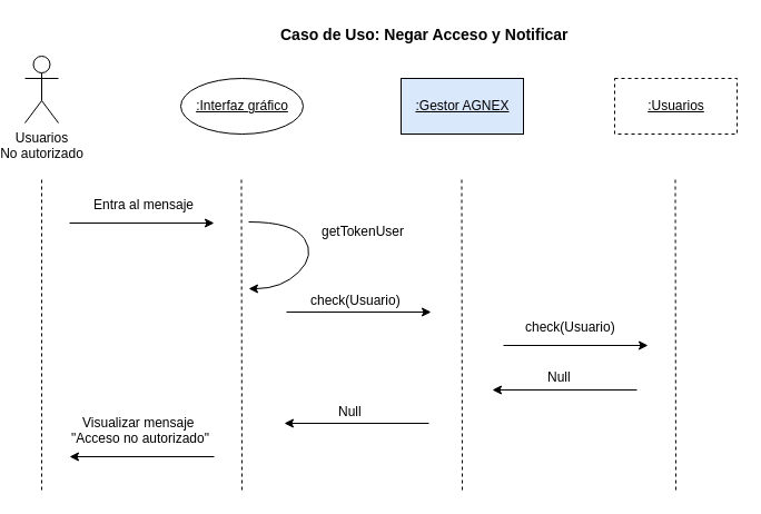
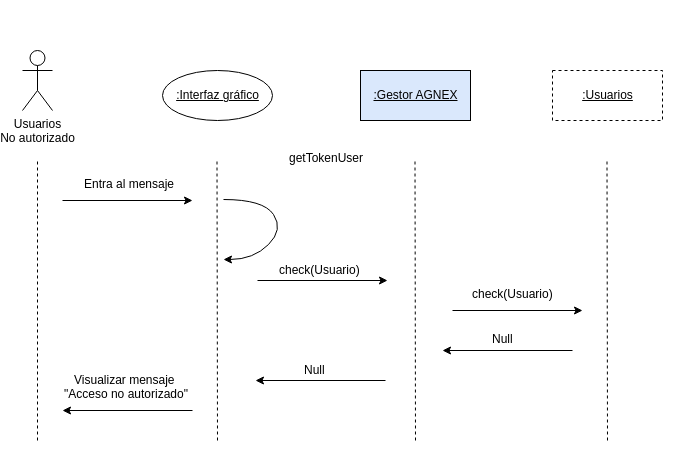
  <mxCell id="0" />
  <mxCell id="1" parent="0" />
  <mxCell id="2" value="Usuarios&lt;br&gt;No autorizado&lt;br&gt;" style="shape=umlActor;verticalLabelPosition=bottom;labelBackgroundColor=#ffffff;verticalAlign=top;html=1;outlineConnect=0;" vertex="1" parent="1"><mxGeometry x="20" y="50" width="30" height="60" as="geometry" /></mxCell>
  <mxCell id="3" value="" style="endArrow=none;dashed=1;html=1;" edge="1" parent="1"><mxGeometry width="50" height="50" relative="1" as="geometry"><mxPoint x="35" y="440" as="sourcePoint" /><mxPoint x="35" y="160" as="targetPoint" /></mxGeometry></mxCell>
  <mxCell id="4" value="&lt;u&gt;:Gestor AGNEX&lt;/u&gt;" style="html=1;fillColor=#dae8fc;" vertex="1" parent="1"><mxGeometry x="358" y="70" width="110" height="50" as="geometry" /></mxCell>
  <mxCell id="5" value="&lt;u&gt;:Usuarios&lt;/u&gt;" style="html=1;dashed=1;" vertex="1" parent="1"><mxGeometry x="550" y="70" width="110" height="50" as="geometry" /></mxCell>
  <mxCell id="6" value="" style="endArrow=none;dashed=1;html=1;" edge="1" parent="1"><mxGeometry width="50" height="50" relative="1" as="geometry"><mxPoint x="413" y="440" as="sourcePoint" /><mxPoint x="412.5" y="160" as="targetPoint" /></mxGeometry></mxCell>
  <mxCell id="7" value="" style="endArrow=none;dashed=1;html=1;" edge="1" parent="1"><mxGeometry width="50" height="50" relative="1" as="geometry"><mxPoint x="605" y="440" as="sourcePoint" /><mxPoint x="604.5" y="160" as="targetPoint" /></mxGeometry></mxCell>
  <mxCell id="8" value="&lt;u&gt;:Interfaz gráfico&lt;/u&gt;" style="ellipse;html=1;" vertex="1" parent="1"><mxGeometry x="160" y="70" width="110" height="50" as="geometry" /></mxCell>
  <mxCell id="9" value="" style="endArrow=none;dashed=1;html=1;" edge="1" parent="1"><mxGeometry width="50" height="50" relative="1" as="geometry"><mxPoint x="215" y="440" as="sourcePoint" /><mxPoint x="214.5" y="160" as="targetPoint" /></mxGeometry></mxCell>
  <mxCell id="10" value="" style="endArrow=classic;html=1;" edge="1" parent="1"><mxGeometry width="50" height="50" relative="1" as="geometry"><mxPoint x="60" y="200" as="sourcePoint" /><mxPoint x="190" y="200" as="targetPoint" /></mxGeometry></mxCell>
  <mxCell id="11" value="" style="endArrow=classic;html=1;" edge="1" parent="1"><mxGeometry width="50" height="50" relative="1" as="geometry"><mxPoint x="255" y="280" as="sourcePoint" /><mxPoint x="385" y="280" as="targetPoint" /></mxGeometry></mxCell>
  <mxCell id="12" value="" style="endArrow=classic;html=1;" edge="1" parent="1"><mxGeometry width="50" height="50" relative="1" as="geometry"><mxPoint x="450" y="310" as="sourcePoint" /><mxPoint x="580" y="310" as="targetPoint" /></mxGeometry></mxCell>
  <mxCell id="13" value="" style="endArrow=classic;html=1;" edge="1" parent="1"><mxGeometry width="50" height="50" relative="1" as="geometry"><mxPoint x="570" y="350" as="sourcePoint" /><mxPoint x="440" y="350" as="targetPoint" /></mxGeometry></mxCell>
  <mxCell id="14" value="" style="endArrow=classic;html=1;" edge="1" parent="1"><mxGeometry width="50" height="50" relative="1" as="geometry"><mxPoint x="383" y="380" as="sourcePoint" /><mxPoint x="253" y="380" as="targetPoint" /></mxGeometry></mxCell>
  <mxCell id="15" value="" style="endArrow=classic;html=1;" edge="1" parent="1"><mxGeometry width="50" height="50" relative="1" as="geometry"><mxPoint x="190" y="410" as="sourcePoint" /><mxPoint x="60" y="410" as="targetPoint" /></mxGeometry></mxCell>
  <mxCell id="16" value="Null" style="text;html=1;resizable=0;points=[];autosize=1;align=left;verticalAlign=top;spacingTop=-4;" vertex="1" parent="1"><mxGeometry x="488" y="329" width="40" height="20" as="geometry" /></mxCell>
  <mxCell id="17" value="Null" style="text;html=1;resizable=0;points=[];autosize=1;align=left;verticalAlign=top;spacingTop=-4;" vertex="1" parent="1"><mxGeometry x="300" y="360" width="40" height="20" as="geometry" /></mxCell>
  <mxCell id="18" value="Entra al mensaje" style="text;html=1;resizable=0;points=[];autosize=1;align=left;verticalAlign=top;spacingTop=-4;" vertex="1" parent="1"><mxGeometry x="80" y="174" width="100" height="20" as="geometry" /></mxCell>
  <mxCell id="19" value="&lt;div style=&quot;text-align: center&quot;&gt;&lt;span&gt;Visualizar mensaje&amp;nbsp;&lt;/span&gt;&lt;/div&gt;&lt;div style=&quot;text-align: center&quot;&gt;&lt;span&gt;&quot;Acceso no autorizado&quot;&lt;/span&gt;&lt;/div&gt;" style="text;html=1;resizable=0;points=[];autosize=1;align=left;verticalAlign=top;spacingTop=-4;" vertex="1" parent="1"><mxGeometry x="60" y="370" width="140" height="30" as="geometry" /></mxCell>
  <mxCell id="20" value="" style="curved=1;endArrow=classic;html=1;" edge="1" parent="1"><mxGeometry width="50" height="50" relative="1" as="geometry"><mxPoint x="221" y="199" as="sourcePoint" /><mxPoint x="221" y="259" as="targetPoint" /><Array as="points"><mxPoint x="261" y="199" /><mxPoint x="281" y="229" /><mxPoint x="251" y="259" /></Array></mxGeometry></mxCell>
- <mxCell id="21" value="getTokenUser" style="text;html=1;resizable=0;points=[];autosize=1;align=left;verticalAlign=top;spacingTop=-4;" vertex="1" parent="1"><mxGeometry x="285" y="198" width="90" height="20" as="geometry" /></mxCell>
+ <mxCell id="21" value="getTokenUser" style="text;html=1;resizable=0;points=[];autosize=1;align=left;verticalAlign=top;spacingTop=-4;" vertex="1" parent="1"><mxGeometry x="285" y="148" width="90" height="20" as="geometry" /></mxCell>
  <mxCell id="22" value="check(Usuario)" style="text;html=1;resizable=0;points=[];autosize=1;align=left;verticalAlign=top;spacingTop=-4;" vertex="1" parent="1"><mxGeometry x="275" y="260" width="100" height="20" as="geometry" /></mxCell>
  <mxCell id="23" value="check(Usuario)" style="text;html=1;resizable=0;points=[];autosize=1;align=left;verticalAlign=top;spacingTop=-4;" vertex="1" parent="1"><mxGeometry x="468" y="284" width="100" height="20" as="geometry" /></mxCell>
- <mxCell id="24" value="&lt;font style=&quot;font-size: 14px&quot;&gt;&lt;b&gt;Caso de Uso: Negar Acceso y Notificar&lt;/b&gt;&lt;/font&gt;" style="text;html=1;resizable=0;points=[];autosize=1;align=left;verticalAlign=top;spacingTop=-4;" vertex="1" parent="1"><mxGeometry x="248" y="20" width="270" height="20" as="geometry" /></mxCell>
